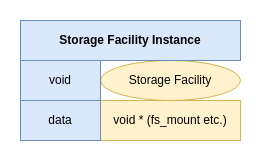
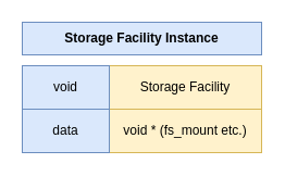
  <mxCell id="0" />
  <mxCell id="1" parent="0" />
- <mxCell id="2" value="Storage Facility" style="ellipse;whiteSpace=wrap;html=1;fillColor=#fff2cc;strokeColor=#d6b656;" parent="1" vertex="1"><mxGeometry x="100" y="60" width="140" height="40" as="geometry" /></mxCell>
- <mxCell id="3" value="&lt;b&gt;Storage Facility Instance&lt;/b&gt;" style="rounded=0;whiteSpace=wrap;html=1;align=center;fillColor=#dae8fc;strokeColor=#6c8ebf;" parent="1" vertex="1"><mxGeometry x="20" y="20" width="220" height="40" as="geometry" /></mxCell>
+ <mxCell id="2" value="Storage Facility" style="rounded=0;whiteSpace=wrap;html=1;fillColor=#fff2cc;strokeColor=#d6b656;" parent="1" vertex="1"><mxGeometry x="100" y="60" width="140" height="40" as="geometry" /></mxCell>
+ <mxCell id="3" value="&lt;b&gt;Storage Facility Instance&lt;/b&gt;" style="rounded=0;whiteSpace=wrap;html=1;align=center;fillColor=#dae8fc;strokeColor=#6c8ebf;" parent="1" vertex="1"><mxGeometry x="20" y="20" width="220" height="30" as="geometry" /></mxCell>
  <mxCell id="4" value="void" style="rounded=0;whiteSpace=wrap;html=1;align=center;fillColor=#dae8fc;strokeColor=#6c8ebf;" parent="1" vertex="1"><mxGeometry x="20" y="60" width="80" height="40" as="geometry" /></mxCell>
  <mxCell id="5" value="void * (fs_mount etc.)" style="rounded=0;whiteSpace=wrap;html=1;fillColor=#fff2cc;strokeColor=#d6b656;" parent="1" vertex="1"><mxGeometry x="100" y="100" width="140" height="40" as="geometry" /></mxCell>
  <mxCell id="6" value="data" style="rounded=0;whiteSpace=wrap;html=1;fillColor=#dae8fc;strokeColor=#6c8ebf;" parent="1" vertex="1"><mxGeometry x="20" y="100" width="80" height="40" as="geometry" /></mxCell>
